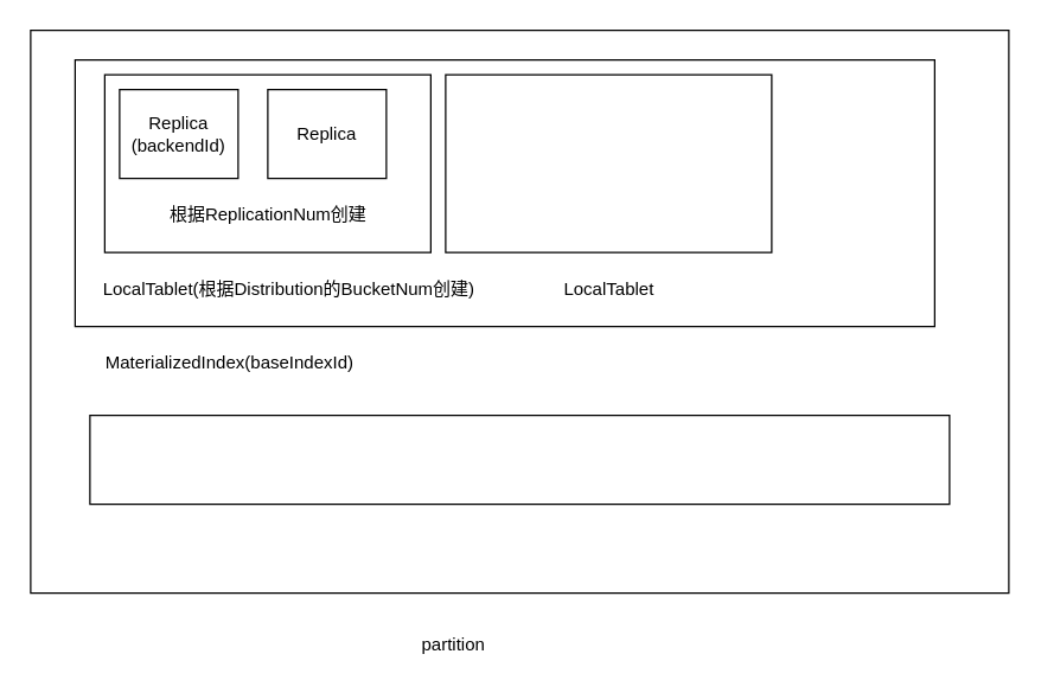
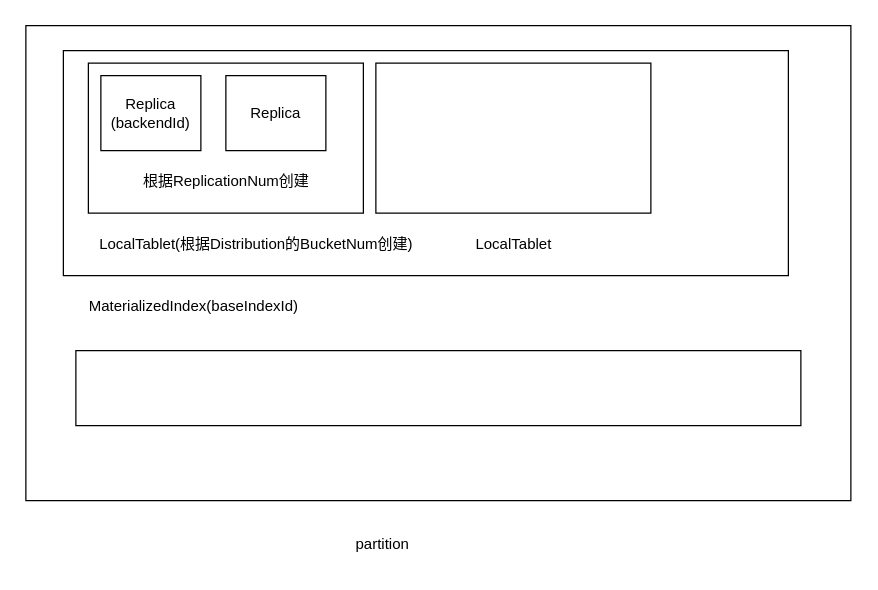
  <mxCell id="0" />
  <mxCell id="1" parent="0" />
  <mxCell id="2" value="" style="rounded=0;whiteSpace=wrap;html=1;" vertex="1" parent="1"><mxGeometry x="20" y="20" width="660" height="380" as="geometry" /></mxCell>
  <mxCell id="3" value="partition" style="text;html=1;align=center;verticalAlign=middle;resizable=0;points=[];autosize=1;strokeColor=none;fillColor=none;" vertex="1" parent="1"><mxGeometry x="270" y="420" width="70" height="30" as="geometry" /></mxCell>
  <mxCell id="4" value="" style="rounded=0;whiteSpace=wrap;html=1;" vertex="1" parent="1"><mxGeometry x="50" y="40" width="580" height="180" as="geometry" /></mxCell>
  <mxCell id="5" value="MaterializedIndex(baseIndexId)" style="text;html=1;align=center;verticalAlign=middle;resizable=0;points=[];autosize=1;strokeColor=none;fillColor=none;" vertex="1" parent="1"><mxGeometry x="59" y="230" width="190" height="30" as="geometry" /></mxCell>
  <mxCell id="6" value="" style="rounded=0;whiteSpace=wrap;html=1;" vertex="1" parent="1"><mxGeometry x="60" y="280" width="580" height="60" as="geometry" /></mxCell>
  <mxCell id="7" value="" style="rounded=0;whiteSpace=wrap;html=1;" vertex="1" parent="1"><mxGeometry x="70" y="50" width="220" height="120" as="geometry" /></mxCell>
  <mxCell id="8" value="" style="rounded=0;whiteSpace=wrap;html=1;" vertex="1" parent="1"><mxGeometry x="300" y="50" width="220" height="120" as="geometry" /></mxCell>
- <mxCell id="9" value="LocalTablet(根据Distribution的BucketNum创建)" style="text;html=1;align=center;verticalAlign=middle;resizable=0;points=[];autosize=1;strokeColor=none;fillColor=none;" vertex="1" parent="1"><mxGeometry x="59" y="180" width="270" height="30" as="geometry" /></mxCell>
+ <mxCell id="9" value="LocalTablet(根据Distribution的BucketNum创建)" style="text;html=1;align=center;verticalAlign=middle;resizable=0;points=[];autosize=1;strokeColor=none;fillColor=none;" vertex="1" parent="1"><mxGeometry x="69" y="180" width="270" height="30" as="geometry" /></mxCell>
  <mxCell id="10" value="Replica&lt;div&gt;(backendId)&lt;/div&gt;" style="rounded=0;whiteSpace=wrap;html=1;" vertex="1" parent="1"><mxGeometry x="80" y="60" width="80" height="60" as="geometry" /></mxCell>
  <mxCell id="11" value="Replica" style="rounded=0;whiteSpace=wrap;html=1;" vertex="1" parent="1"><mxGeometry x="180" y="60" width="80" height="60" as="geometry" /></mxCell>
  <mxCell id="12" value="LocalTablet" style="text;html=1;align=center;verticalAlign=middle;resizable=0;points=[];autosize=1;strokeColor=none;fillColor=none;" vertex="1" parent="1"><mxGeometry x="370" y="180" width="80" height="30" as="geometry" /></mxCell>
  <mxCell id="13" value="根据ReplicationNum创建" style="text;html=1;align=center;verticalAlign=middle;resizable=0;points=[];autosize=1;strokeColor=none;fillColor=none;" vertex="1" parent="1"><mxGeometry x="100" y="130" width="160" height="30" as="geometry" /></mxCell>
